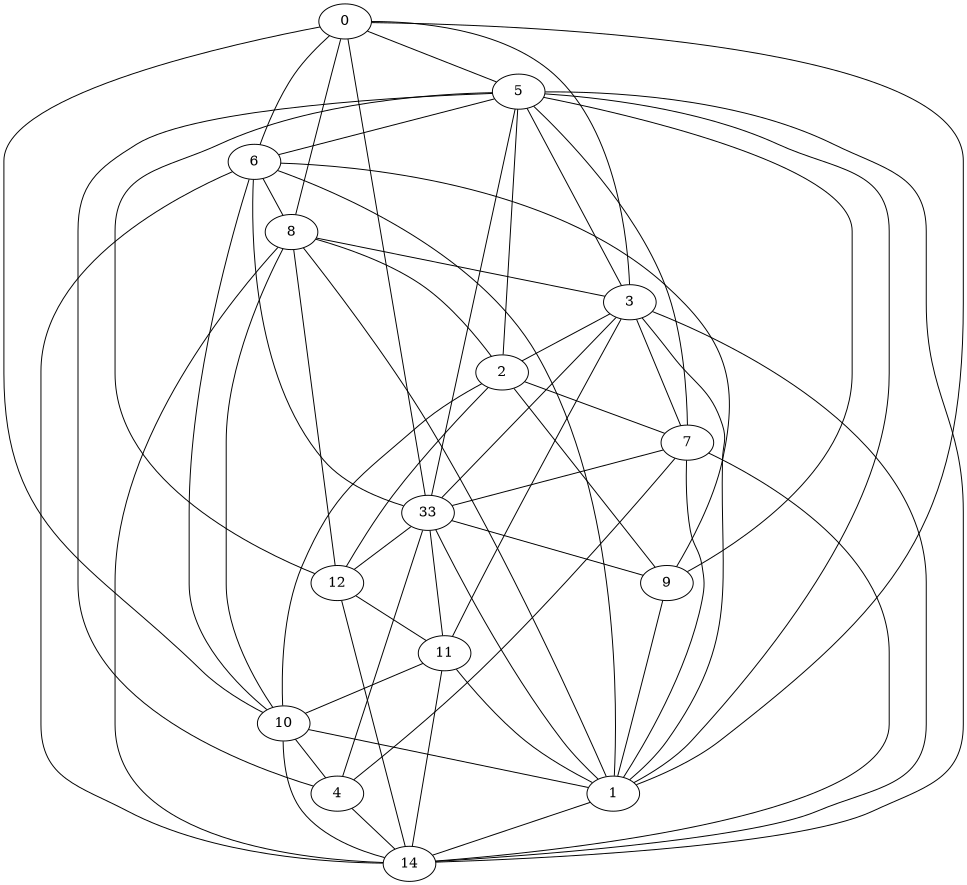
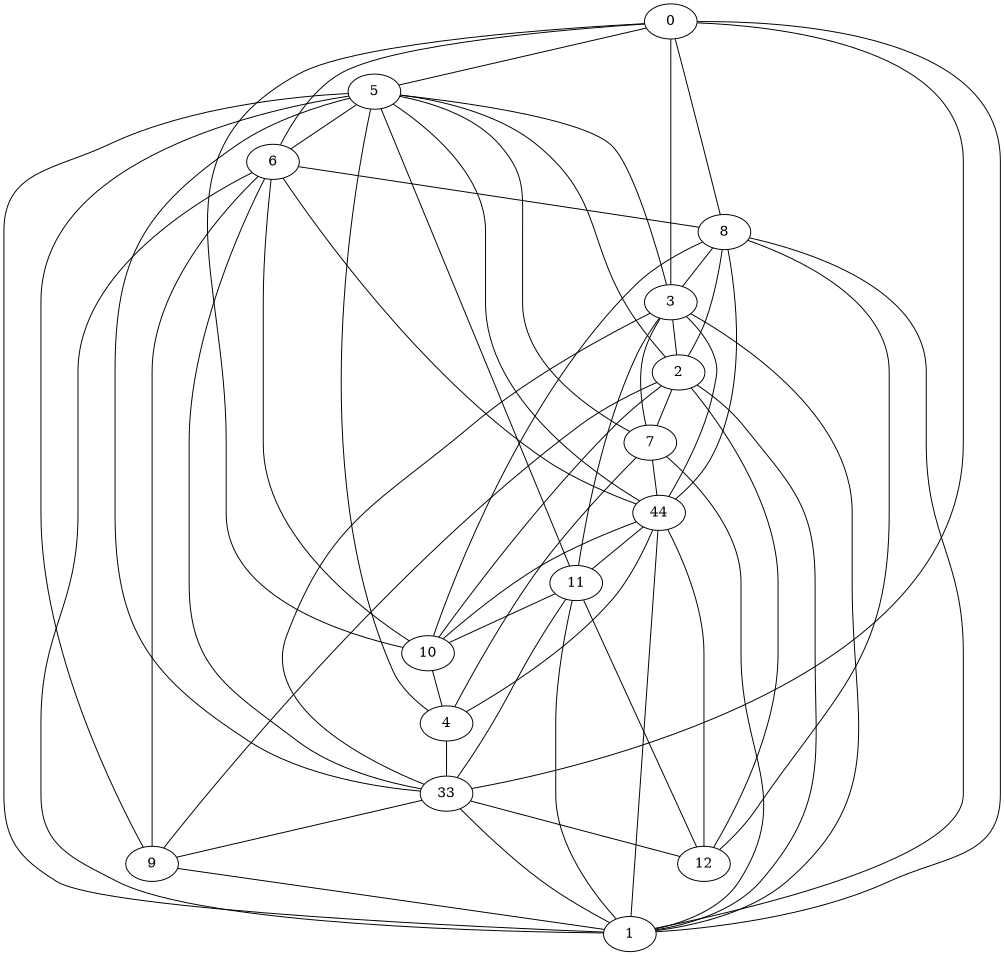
  graph {
    0
    5
    6
    8
    10
    3
    n7 [label=33]
-   14
+   14 [label=44]
    2
    7
    9
    1
    4
    11
    12
    0 -- 5
    0 -- 6
    0 -- 8
    0 -- 10
    5 -- 6
    5 -- 3
    5 -- n7
    5 -- 14
    5 -- 2
    5 -- 7
    5 -- 9
    6 -- 8
    6 -- 10
    6 -- n7
    6 -- 14
    6 -- 1
    8 -- 3
    8 -- 2
    8 -- 1
    10 -- 8
    10 -- 4
    3 -- 0
    3 -- 2
    3 -- 7
    n7 -- 0
    n7 -- 3
    n7 -- 9
    n7 -- 12
    14 -- 8
    14 -- 10
    14 -- 3
    14 -- 11
    2 -- 10
    2 -- 7
    2 -- 9
-   10 -- 1
+   2 -- 1
    2 -- 12
-   7 -- n7
    7 -- 14
    7 -- 1
    7 -- 4
    9 -- 6
    9 -- 1
    1 -- 0
    1 -- 5
    1 -- 3
    1 -- n7
    1 -- 14
    1 -- 11
    4 -- 5
    4 -- n7
    4 -- 14
-   12 -- 5
+   11 -- 5
    11 -- 10
    11 -- 3
    11 -- n7
    12 -- 8
    12 -- 14
    12 -- 11
  }
